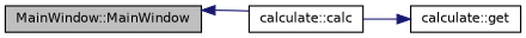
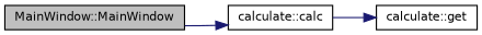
  digraph {
    rankdir=LR
    node [color=black fillcolor=white fontname=Helvetica fontsize=10 shape=record style=filled]
    edge [color=midnightblue fontname=Helvetica fontsize=10 labelfontname=Helvetica labelfontsize=10 style=solid]
    n1 [fillcolor=grey75 fontcolor=black height=0.2 label="MainWindow::MainWindow" width=0.4]
    n2 [height=0.2 label="calculate::calc" width=0.4]
    n3 [height=0.2 label="calculate::get" width=0.4]
-   n2 -> n1
+   n1 -> n2
    n2 -> n3
  }
